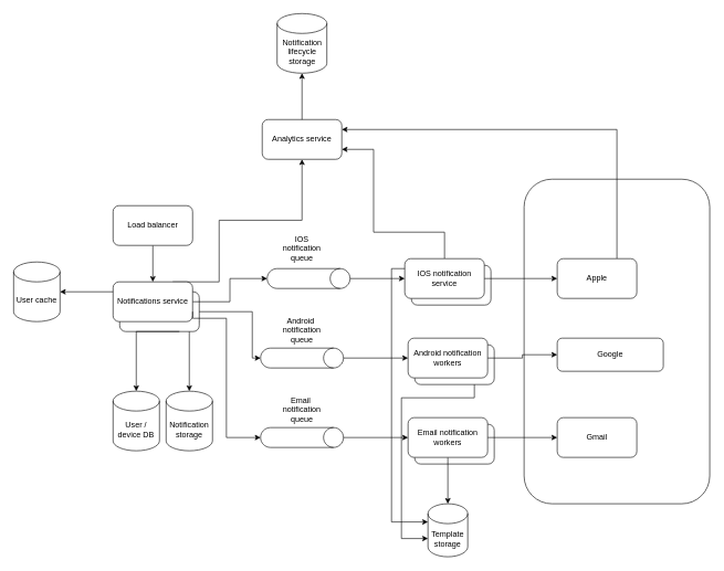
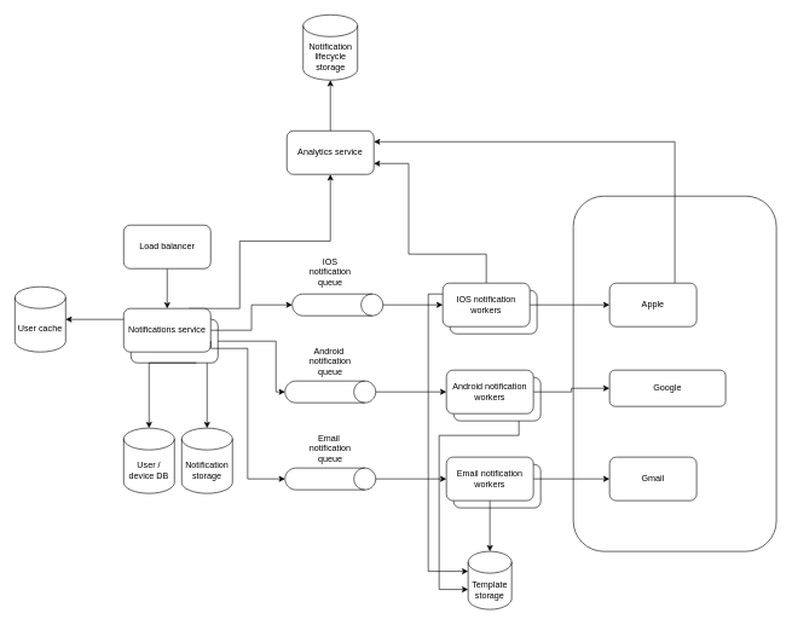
  <mxCell id="0" />
  <mxCell id="1" parent="0" />
  <mxCell id="2" style="edgeStyle=orthogonalEdgeStyle;rounded=0;orthogonalLoop=1;jettySize=auto;html=1;exitX=1;exitY=0.75;exitDx=0;exitDy=0;" edge="1" parent="1" source="3" target="29"><mxGeometry relative="1" as="geometry"><Array as="points"><mxPoint x="285" y="485" /></Array></mxGeometry></mxCell>
  <mxCell id="3" value="" style="rounded=1;whiteSpace=wrap;html=1;" vertex="1" parent="1"><mxGeometry x="180" y="440" width="120" height="60" as="geometry" /></mxCell>
  <mxCell id="4" value="" style="rounded=1;whiteSpace=wrap;html=1;" vertex="1" parent="1"><mxGeometry x="790" y="270" width="280" height="490" as="geometry" /></mxCell>
  <mxCell id="5" value="" style="rounded=1;whiteSpace=wrap;html=1;" vertex="1" parent="1"><mxGeometry x="620" y="400" width="120" height="60" as="geometry" /></mxCell>
  <mxCell id="6" style="edgeStyle=orthogonalEdgeStyle;rounded=0;orthogonalLoop=1;jettySize=auto;html=1;exitX=1;exitY=0.5;exitDx=0;exitDy=0;" edge="1" parent="1" source="8" target="17"><mxGeometry relative="1" as="geometry" /></mxCell>
  <mxCell id="7" style="edgeStyle=orthogonalEdgeStyle;rounded=0;orthogonalLoop=1;jettySize=auto;html=1;entryX=1;entryY=0.75;entryDx=0;entryDy=0;" edge="1" parent="1" source="8" target="44"><mxGeometry relative="1" as="geometry"><Array as="points"><mxPoint x="670" y="350" /><mxPoint x="563" y="350" /><mxPoint x="563" y="225" /></Array></mxGeometry></mxCell>
- <mxCell id="8" value="IOS notification service" style="rounded=1;whiteSpace=wrap;html=1;" vertex="1" parent="1"><mxGeometry x="610" y="390" width="120" height="60" as="geometry" /></mxCell>
+ <mxCell id="8" value="IOS notification workers" style="rounded=1;whiteSpace=wrap;html=1;" vertex="1" parent="1"><mxGeometry x="610" y="390" width="120" height="60" as="geometry" /></mxCell>
  <mxCell id="9" value="" style="rounded=1;whiteSpace=wrap;html=1;" vertex="1" parent="1"><mxGeometry x="625" y="520" width="120" height="60" as="geometry" /></mxCell>
  <mxCell id="10" style="edgeStyle=orthogonalEdgeStyle;rounded=0;orthogonalLoop=1;jettySize=auto;html=1;exitX=1;exitY=0.5;exitDx=0;exitDy=0;" edge="1" parent="1" source="11" target="18"><mxGeometry relative="1" as="geometry" /></mxCell>
  <mxCell id="11" value="Android notification workers" style="rounded=1;whiteSpace=wrap;html=1;" vertex="1" parent="1"><mxGeometry x="615" y="510" width="120" height="60" as="geometry" /></mxCell>
  <mxCell id="12" value="" style="rounded=1;whiteSpace=wrap;html=1;" vertex="1" parent="1"><mxGeometry x="625" y="640" width="120" height="60" as="geometry" /></mxCell>
  <mxCell id="13" style="edgeStyle=orthogonalEdgeStyle;rounded=0;orthogonalLoop=1;jettySize=auto;html=1;exitX=1;exitY=0.5;exitDx=0;exitDy=0;entryX=0;entryY=0.5;entryDx=0;entryDy=0;" edge="1" parent="1" source="15" target="19"><mxGeometry relative="1" as="geometry" /></mxCell>
  <mxCell id="14" style="edgeStyle=orthogonalEdgeStyle;rounded=0;orthogonalLoop=1;jettySize=auto;html=1;" edge="1" parent="1" source="15" target="26"><mxGeometry relative="1" as="geometry" /></mxCell>
  <mxCell id="15" value="Email notification workers" style="rounded=1;whiteSpace=wrap;html=1;" vertex="1" parent="1"><mxGeometry x="615" y="630" width="120" height="60" as="geometry" /></mxCell>
  <mxCell id="16" style="edgeStyle=orthogonalEdgeStyle;rounded=0;orthogonalLoop=1;jettySize=auto;html=1;exitX=0.75;exitY=0;exitDx=0;exitDy=0;entryX=1;entryY=0.25;entryDx=0;entryDy=0;" edge="1" parent="1" source="17" target="44"><mxGeometry relative="1" as="geometry" /></mxCell>
  <mxCell id="17" value="Apple" style="rounded=1;whiteSpace=wrap;html=1;" vertex="1" parent="1"><mxGeometry x="840" y="390" width="120" height="60" as="geometry" /></mxCell>
  <mxCell id="18" value="Google" style="rounded=1;whiteSpace=wrap;html=1;" vertex="1" parent="1"><mxGeometry x="840" y="510" width="160" height="50" as="geometry" /></mxCell>
  <mxCell id="19" value="Gmail" style="rounded=1;whiteSpace=wrap;html=1;" vertex="1" parent="1"><mxGeometry x="840" y="630" width="120" height="60" as="geometry" /></mxCell>
  <mxCell id="20" style="edgeStyle=orthogonalEdgeStyle;rounded=0;orthogonalLoop=1;jettySize=auto;html=1;" edge="1" parent="1" source="22" target="34"><mxGeometry relative="1" as="geometry" /></mxCell>
  <mxCell id="21" style="edgeStyle=orthogonalEdgeStyle;rounded=0;orthogonalLoop=1;jettySize=auto;html=1;exitX=0.75;exitY=0;exitDx=0;exitDy=0;entryX=0.5;entryY=1;entryDx=0;entryDy=0;" edge="1" parent="1" source="22" target="44"><mxGeometry relative="1" as="geometry"><Array as="points"><mxPoint x="330" y="425" /><mxPoint x="330" y="332" /><mxPoint x="455" y="332" /></Array></mxGeometry></mxCell>
  <mxCell id="22" value="Notifications service" style="rounded=1;whiteSpace=wrap;html=1;" vertex="1" parent="1"><mxGeometry x="170" y="425" width="120" height="60" as="geometry" /></mxCell>
  <mxCell id="23" value="User / device DB" style="shape=cylinder3;whiteSpace=wrap;html=1;boundedLbl=1;backgroundOutline=1;size=15;" vertex="1" parent="1"><mxGeometry x="170" y="590" width="70" height="90" as="geometry" /></mxCell>
  <mxCell id="24" value="User cache" style="shape=cylinder3;whiteSpace=wrap;html=1;boundedLbl=1;backgroundOutline=1;size=15;" vertex="1" parent="1"><mxGeometry x="20" y="395" width="70" height="90" as="geometry" /></mxCell>
  <mxCell id="25" style="edgeStyle=orthogonalEdgeStyle;rounded=0;orthogonalLoop=1;jettySize=auto;html=1;exitX=0.75;exitY=1;exitDx=0;exitDy=0;entryX=0.5;entryY=0;entryDx=0;entryDy=0;entryPerimeter=0;" edge="1" parent="1" source="3" target="23"><mxGeometry relative="1" as="geometry"><Array as="points"><mxPoint x="205" y="500" /></Array></mxGeometry></mxCell>
  <mxCell id="26" value="Template storage" style="shape=cylinder3;whiteSpace=wrap;html=1;boundedLbl=1;backgroundOutline=1;size=15;" vertex="1" parent="1"><mxGeometry x="645" y="760" width="60" height="80" as="geometry" /></mxCell>
  <mxCell id="27" style="edgeStyle=orthogonalEdgeStyle;rounded=0;orthogonalLoop=1;jettySize=auto;html=1;exitX=0.75;exitY=1;exitDx=0;exitDy=0;entryX=0;entryY=0;entryDx=0;entryDy=52.5;entryPerimeter=0;" edge="1" parent="1" source="9" target="26"><mxGeometry relative="1" as="geometry"><Array as="points"><mxPoint x="715" y="600" /><mxPoint x="605" y="600" /><mxPoint x="605" y="813" /></Array></mxGeometry></mxCell>
  <mxCell id="28" style="edgeStyle=orthogonalEdgeStyle;rounded=0;orthogonalLoop=1;jettySize=auto;html=1;exitX=0;exitY=0.25;exitDx=0;exitDy=0;entryX=0;entryY=0;entryDx=0;entryDy=27.5;entryPerimeter=0;" edge="1" parent="1" source="8" target="26"><mxGeometry relative="1" as="geometry" /></mxCell>
  <mxCell id="29" value="Notification storage" style="shape=cylinder3;whiteSpace=wrap;html=1;boundedLbl=1;backgroundOutline=1;size=15;" vertex="1" parent="1"><mxGeometry x="250" y="590" width="70" height="90" as="geometry" /></mxCell>
  <mxCell id="30" style="edgeStyle=orthogonalEdgeStyle;rounded=0;orthogonalLoop=1;jettySize=auto;html=1;entryX=0.5;entryY=0;entryDx=0;entryDy=0;" edge="1" parent="1" source="31" target="22"><mxGeometry relative="1" as="geometry" /></mxCell>
  <mxCell id="31" value="Load balancer" style="rounded=1;whiteSpace=wrap;html=1;" vertex="1" parent="1"><mxGeometry x="170" y="310" width="120" height="60" as="geometry" /></mxCell>
  <mxCell id="32" style="edgeStyle=orthogonalEdgeStyle;rounded=0;orthogonalLoop=1;jettySize=auto;html=1;exitX=0;exitY=0.25;exitDx=0;exitDy=0;entryX=1;entryY=0.5;entryDx=0;entryDy=0;entryPerimeter=0;" edge="1" parent="1" source="22" target="24"><mxGeometry relative="1" as="geometry"><mxPoint x="90" y="440" as="targetPoint" /></mxGeometry></mxCell>
  <mxCell id="33" style="edgeStyle=orthogonalEdgeStyle;rounded=0;orthogonalLoop=1;jettySize=auto;html=1;exitX=0.5;exitY=0;exitDx=0;exitDy=0;exitPerimeter=0;" edge="1" parent="1" source="34" target="8"><mxGeometry relative="1" as="geometry" /></mxCell>
  <mxCell id="34" value="" style="shape=cylinder3;whiteSpace=wrap;html=1;boundedLbl=1;backgroundOutline=1;size=15;rotation=90;" vertex="1" parent="1"><mxGeometry x="450" y="357.5" width="30" height="125" as="geometry" /></mxCell>
  <mxCell id="35" value="IOS notification queue" style="text;html=1;align=center;verticalAlign=middle;whiteSpace=wrap;rounded=0;" vertex="1" parent="1"><mxGeometry x="425" y="360" width="60" height="30" as="geometry" /></mxCell>
  <mxCell id="36" style="edgeStyle=orthogonalEdgeStyle;rounded=0;orthogonalLoop=1;jettySize=auto;html=1;" edge="1" parent="1" source="37" target="11"><mxGeometry relative="1" as="geometry" /></mxCell>
  <mxCell id="37" value="" style="shape=cylinder3;whiteSpace=wrap;html=1;boundedLbl=1;backgroundOutline=1;size=15;rotation=90;" vertex="1" parent="1"><mxGeometry x="440" y="477.5" width="30" height="125" as="geometry" /></mxCell>
  <mxCell id="38" value="Android&amp;nbsp; notification queue" style="text;html=1;align=center;verticalAlign=middle;whiteSpace=wrap;rounded=0;" vertex="1" parent="1"><mxGeometry x="425" y="482.5" width="60" height="30" as="geometry" /></mxCell>
  <mxCell id="39" style="edgeStyle=orthogonalEdgeStyle;rounded=0;orthogonalLoop=1;jettySize=auto;html=1;exitX=1;exitY=0.5;exitDx=0;exitDy=0;entryX=0.5;entryY=1;entryDx=0;entryDy=0;entryPerimeter=0;" edge="1" parent="1" source="3" target="37"><mxGeometry relative="1" as="geometry"><Array as="points"><mxPoint x="380" y="470" /><mxPoint x="380" y="540" /></Array></mxGeometry></mxCell>
  <mxCell id="40" style="edgeStyle=orthogonalEdgeStyle;rounded=0;orthogonalLoop=1;jettySize=auto;html=1;" edge="1" parent="1" source="41" target="15"><mxGeometry relative="1" as="geometry" /></mxCell>
  <mxCell id="41" value="" style="shape=cylinder3;whiteSpace=wrap;html=1;boundedLbl=1;backgroundOutline=1;size=15;rotation=90;" vertex="1" parent="1"><mxGeometry x="440" y="597.5" width="30" height="125" as="geometry" /></mxCell>
  <mxCell id="42" value="Email&amp;nbsp; notification queue" style="text;html=1;align=center;verticalAlign=middle;whiteSpace=wrap;rounded=0;" vertex="1" parent="1"><mxGeometry x="425" y="602.5" width="60" height="30" as="geometry" /></mxCell>
  <mxCell id="43" style="edgeStyle=orthogonalEdgeStyle;rounded=0;orthogonalLoop=1;jettySize=auto;html=1;exitX=1;exitY=0.75;exitDx=0;exitDy=0;entryX=0.5;entryY=1;entryDx=0;entryDy=0;entryPerimeter=0;" edge="1" parent="1" source="22" target="41"><mxGeometry relative="1" as="geometry"><Array as="points"><mxPoint x="290" y="480" /><mxPoint x="341" y="480" /><mxPoint x="341" y="660" /></Array></mxGeometry></mxCell>
  <mxCell id="44" value="Analytics service" style="rounded=1;whiteSpace=wrap;html=1;" vertex="1" parent="1"><mxGeometry x="395" y="180" width="120" height="60" as="geometry" /></mxCell>
  <mxCell id="45" value="Notification lifecycle storage" style="shape=cylinder3;whiteSpace=wrap;html=1;boundedLbl=1;backgroundOutline=1;size=15;" vertex="1" parent="1"><mxGeometry x="417.5" y="20" width="75" height="90" as="geometry" /></mxCell>
  <mxCell id="46" style="edgeStyle=orthogonalEdgeStyle;rounded=0;orthogonalLoop=1;jettySize=auto;html=1;entryX=0.5;entryY=1;entryDx=0;entryDy=0;entryPerimeter=0;" edge="1" parent="1" source="44" target="45"><mxGeometry relative="1" as="geometry" /></mxCell>
